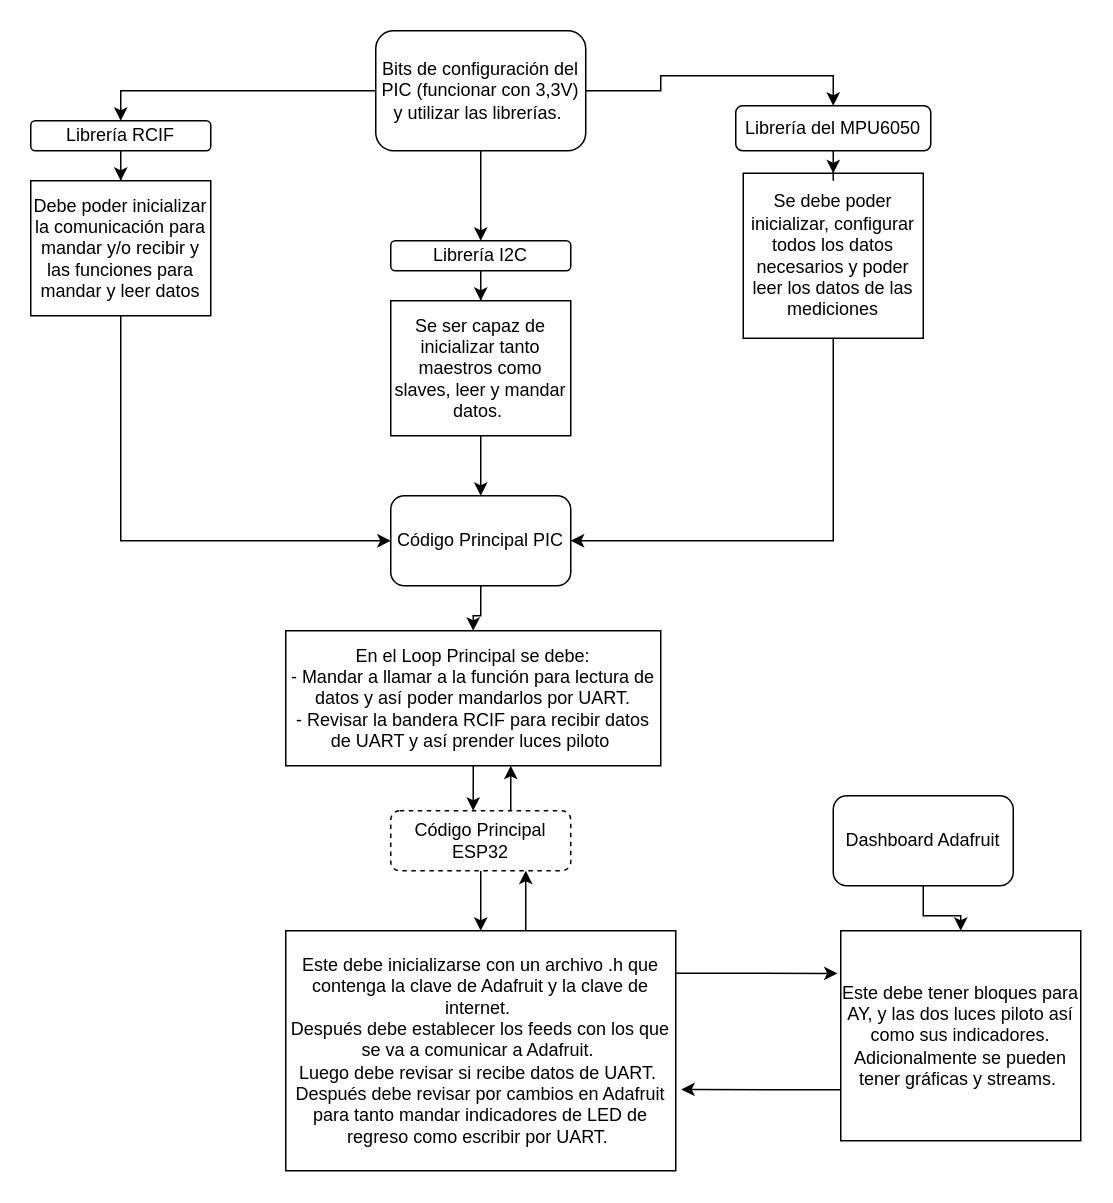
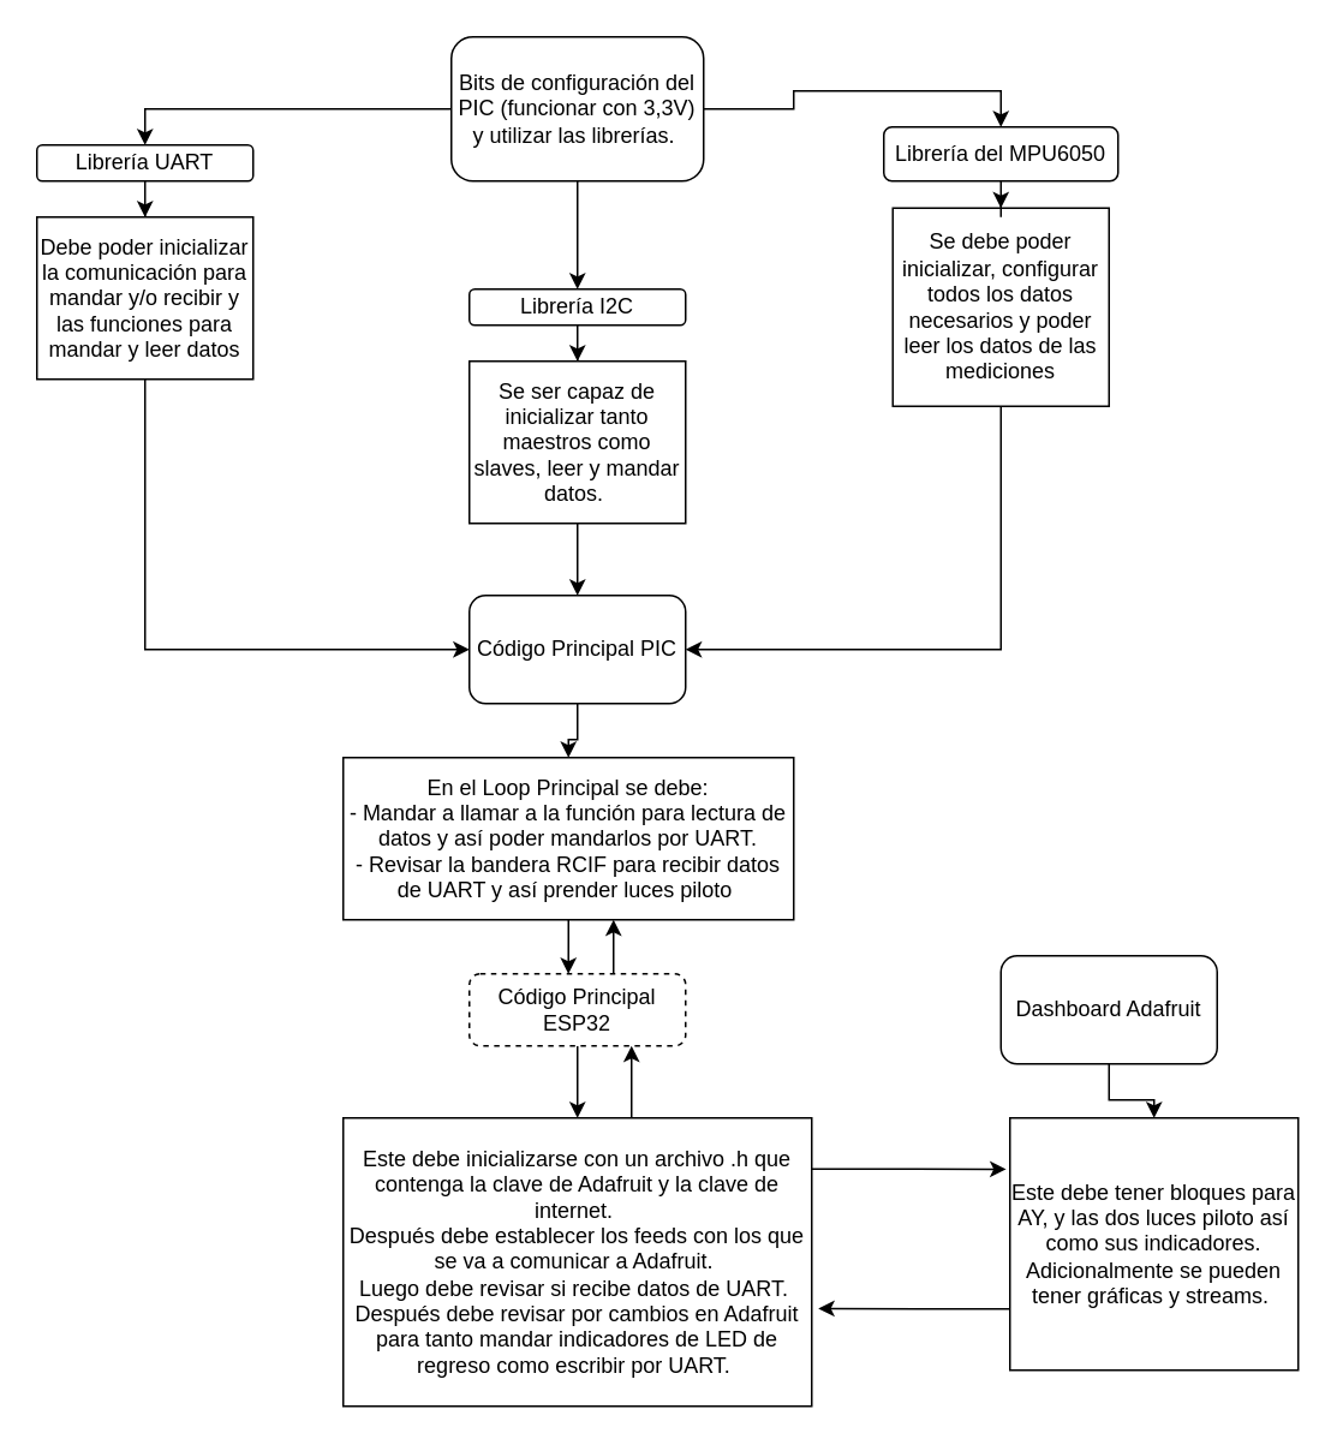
  <mxCell id="0" />
  <mxCell id="1" parent="0" />
  <mxCell id="2" style="edgeStyle=orthogonalEdgeStyle;rounded=0;orthogonalLoop=1;jettySize=auto;html=1;exitX=0;exitY=0.5;exitDx=0;exitDy=0;entryX=0.5;entryY=0;entryDx=0;entryDy=0;" edge="1" parent="1" source="5" target="15"><mxGeometry relative="1" as="geometry" /></mxCell>
  <mxCell id="3" style="edgeStyle=orthogonalEdgeStyle;rounded=0;orthogonalLoop=1;jettySize=auto;html=1;entryX=0.5;entryY=0;entryDx=0;entryDy=0;" edge="1" parent="1" source="5" target="9"><mxGeometry relative="1" as="geometry" /></mxCell>
  <mxCell id="4" style="edgeStyle=orthogonalEdgeStyle;rounded=0;orthogonalLoop=1;jettySize=auto;html=1;entryX=0.5;entryY=0;entryDx=0;entryDy=0;" edge="1" parent="1" source="5" target="11"><mxGeometry relative="1" as="geometry" /></mxCell>
  <mxCell id="5" value="Bits de configuración del PIC (funcionar con 3,3V) y utilizar las librerías.&amp;nbsp;" style="rounded=1;whiteSpace=wrap;html=1;" vertex="1" parent="1"><mxGeometry x="250" y="20" width="140" height="80" as="geometry" /></mxCell>
  <mxCell id="6" style="edgeStyle=orthogonalEdgeStyle;rounded=0;orthogonalLoop=1;jettySize=auto;html=1;entryX=1;entryY=0.5;entryDx=0;entryDy=0;" edge="1" parent="1" source="7" target="19"><mxGeometry relative="1" as="geometry"><mxPoint x="555" y="380" as="targetPoint" /><Array as="points"><mxPoint x="555" y="360" /></Array></mxGeometry></mxCell>
  <mxCell id="7" value="Se debe poder inicializar, configurar todos los datos necesarios y poder leer los datos de las mediciones" style="rounded=0;whiteSpace=wrap;html=1;" vertex="1" parent="1"><mxGeometry x="495" y="115" width="120" height="110" as="geometry" /></mxCell>
  <mxCell id="8" style="edgeStyle=orthogonalEdgeStyle;rounded=0;orthogonalLoop=1;jettySize=auto;html=1;" edge="1" parent="1" source="9" target="7"><mxGeometry relative="1" as="geometry" /></mxCell>
  <mxCell id="9" value="Librería del MPU6050" style="rounded=1;whiteSpace=wrap;html=1;" vertex="1" parent="1"><mxGeometry x="490" y="70" width="130" height="30" as="geometry" /></mxCell>
  <mxCell id="10" style="edgeStyle=orthogonalEdgeStyle;rounded=0;orthogonalLoop=1;jettySize=auto;html=1;" edge="1" parent="1" source="11" target="13"><mxGeometry relative="1" as="geometry" /></mxCell>
  <mxCell id="11" value="Librería I2C" style="rounded=1;whiteSpace=wrap;html=1;" vertex="1" parent="1"><mxGeometry x="260" y="160" width="120" height="20" as="geometry" /></mxCell>
  <mxCell id="12" style="edgeStyle=orthogonalEdgeStyle;rounded=0;orthogonalLoop=1;jettySize=auto;html=1;entryX=0.5;entryY=0;entryDx=0;entryDy=0;" edge="1" parent="1" source="13" target="19"><mxGeometry relative="1" as="geometry" /></mxCell>
  <mxCell id="13" value="Se ser capaz de inicializar tanto maestros como slaves, leer y mandar datos.&amp;nbsp;" style="rounded=0;whiteSpace=wrap;html=1;" vertex="1" parent="1"><mxGeometry x="260" y="200" width="120" height="90" as="geometry" /></mxCell>
  <mxCell id="14" style="edgeStyle=orthogonalEdgeStyle;rounded=0;orthogonalLoop=1;jettySize=auto;html=1;entryX=0.5;entryY=0;entryDx=0;entryDy=0;" edge="1" parent="1" source="15" target="17"><mxGeometry relative="1" as="geometry" /></mxCell>
- <mxCell id="15" value="Librería RCIF" style="rounded=1;whiteSpace=wrap;html=1;" vertex="1" parent="1"><mxGeometry x="20" y="80" width="120" height="20" as="geometry" /></mxCell>
+ <mxCell id="15" value="Librería UART" style="rounded=1;whiteSpace=wrap;html=1;" vertex="1" parent="1"><mxGeometry x="20" y="80" width="120" height="20" as="geometry" /></mxCell>
  <mxCell id="16" style="edgeStyle=orthogonalEdgeStyle;rounded=0;orthogonalLoop=1;jettySize=auto;html=1;entryX=0;entryY=0.5;entryDx=0;entryDy=0;" edge="1" parent="1" source="17" target="19"><mxGeometry relative="1" as="geometry"><mxPoint x="80" y="380" as="targetPoint" /><Array as="points"><mxPoint x="80" y="360" /></Array></mxGeometry></mxCell>
  <mxCell id="17" value="Debe poder inicializar la comunicación para mandar y/o recibir y las funciones para mandar y leer datos" style="rounded=0;whiteSpace=wrap;html=1;" vertex="1" parent="1"><mxGeometry x="20" y="120" width="120" height="90" as="geometry" /></mxCell>
  <mxCell id="18" style="edgeStyle=orthogonalEdgeStyle;rounded=0;orthogonalLoop=1;jettySize=auto;html=1;entryX=0.5;entryY=0;entryDx=0;entryDy=0;" edge="1" parent="1" source="19" target="21"><mxGeometry relative="1" as="geometry" /></mxCell>
  <mxCell id="19" value="Código Principal PIC" style="rounded=1;whiteSpace=wrap;html=1;" vertex="1" parent="1"><mxGeometry x="260" y="330" width="120" height="60" as="geometry" /></mxCell>
  <mxCell id="20" style="edgeStyle=orthogonalEdgeStyle;rounded=0;orthogonalLoop=1;jettySize=auto;html=1;entryX=0.458;entryY=0;entryDx=0;entryDy=0;entryPerimeter=0;" edge="1" parent="1" source="21" target="24"><mxGeometry relative="1" as="geometry"><Array as="points"><mxPoint x="315" y="520" /><mxPoint x="315" y="520" /></Array></mxGeometry></mxCell>
  <mxCell id="21" value="En el Loop Principal se debe:&lt;br&gt;- Mandar a llamar a la función para lectura de datos y así poder mandarlos por UART.&lt;br&gt;- Revisar la bandera RCIF para recibir datos de UART y así prender luces piloto&amp;nbsp;" style="rounded=0;whiteSpace=wrap;html=1;" vertex="1" parent="1"><mxGeometry x="190" y="420" width="250" height="90" as="geometry" /></mxCell>
  <mxCell id="22" style="edgeStyle=orthogonalEdgeStyle;rounded=0;orthogonalLoop=1;jettySize=auto;html=1;entryX=0.5;entryY=0;entryDx=0;entryDy=0;" edge="1" parent="1" source="24" target="27"><mxGeometry relative="1" as="geometry" /></mxCell>
  <mxCell id="23" style="edgeStyle=orthogonalEdgeStyle;rounded=0;orthogonalLoop=1;jettySize=auto;html=1;entryX=0.6;entryY=1;entryDx=0;entryDy=0;entryPerimeter=0;" edge="1" parent="1" source="24" target="21"><mxGeometry relative="1" as="geometry"><Array as="points"><mxPoint x="340" y="530" /><mxPoint x="340" y="530" /></Array></mxGeometry></mxCell>
  <mxCell id="24" value="Código Principal ESP32" style="rounded=1;whiteSpace=wrap;html=1;dashed=1;" vertex="1" parent="1"><mxGeometry x="260" y="540" width="120" height="40" as="geometry" /></mxCell>
  <mxCell id="25" style="edgeStyle=orthogonalEdgeStyle;rounded=0;orthogonalLoop=1;jettySize=auto;html=1;entryX=0.75;entryY=1;entryDx=0;entryDy=0;" edge="1" parent="1" source="27" target="24"><mxGeometry relative="1" as="geometry"><Array as="points"><mxPoint x="350" y="620" /><mxPoint x="350" y="620" /></Array></mxGeometry></mxCell>
  <mxCell id="26" style="edgeStyle=orthogonalEdgeStyle;rounded=0;orthogonalLoop=1;jettySize=auto;html=1;entryX=-0.013;entryY=0.203;entryDx=0;entryDy=0;entryPerimeter=0;" edge="1" parent="1" source="27" target="31"><mxGeometry relative="1" as="geometry"><Array as="points"><mxPoint x="505" y="648" /></Array></mxGeometry></mxCell>
  <mxCell id="27" value="Este debe inicializarse con un archivo .h que contenga la clave de Adafruit y la clave de internet.&amp;nbsp;&lt;br&gt;Después debe establecer los feeds con los que se va a comunicar a Adafruit.&amp;nbsp;&lt;br&gt;Luego debe revisar si recibe datos de UART.&amp;nbsp;&lt;br&gt;Después debe revisar por cambios en Adafruit para tanto mandar indicadores de LED de regreso como escribir por UART.&amp;nbsp;" style="rounded=0;whiteSpace=wrap;html=1;" vertex="1" parent="1"><mxGeometry x="190" y="620" width="260" height="160" as="geometry" /></mxCell>
  <mxCell id="28" style="edgeStyle=orthogonalEdgeStyle;rounded=0;orthogonalLoop=1;jettySize=auto;html=1;entryX=0.5;entryY=0;entryDx=0;entryDy=0;" edge="1" parent="1" source="29" target="31"><mxGeometry relative="1" as="geometry" /></mxCell>
  <mxCell id="29" value="Dashboard Adafruit" style="rounded=1;whiteSpace=wrap;html=1;" vertex="1" parent="1"><mxGeometry x="555" y="530" width="120" height="60" as="geometry" /></mxCell>
  <mxCell id="30" style="edgeStyle=orthogonalEdgeStyle;rounded=0;orthogonalLoop=1;jettySize=auto;html=1;entryX=1.014;entryY=0.661;entryDx=0;entryDy=0;entryPerimeter=0;" edge="1" parent="1" source="31" target="27"><mxGeometry relative="1" as="geometry"><Array as="points"><mxPoint x="520" y="726" /><mxPoint x="520" y="726" /></Array></mxGeometry></mxCell>
  <mxCell id="31" value="Este debe tener bloques para AY, y las dos luces piloto así como sus indicadores. Adicionalmente se pueden tener gráficas y streams.&amp;nbsp;" style="rounded=0;whiteSpace=wrap;html=1;" vertex="1" parent="1"><mxGeometry x="560" y="620" width="160" height="140" as="geometry" /></mxCell>
